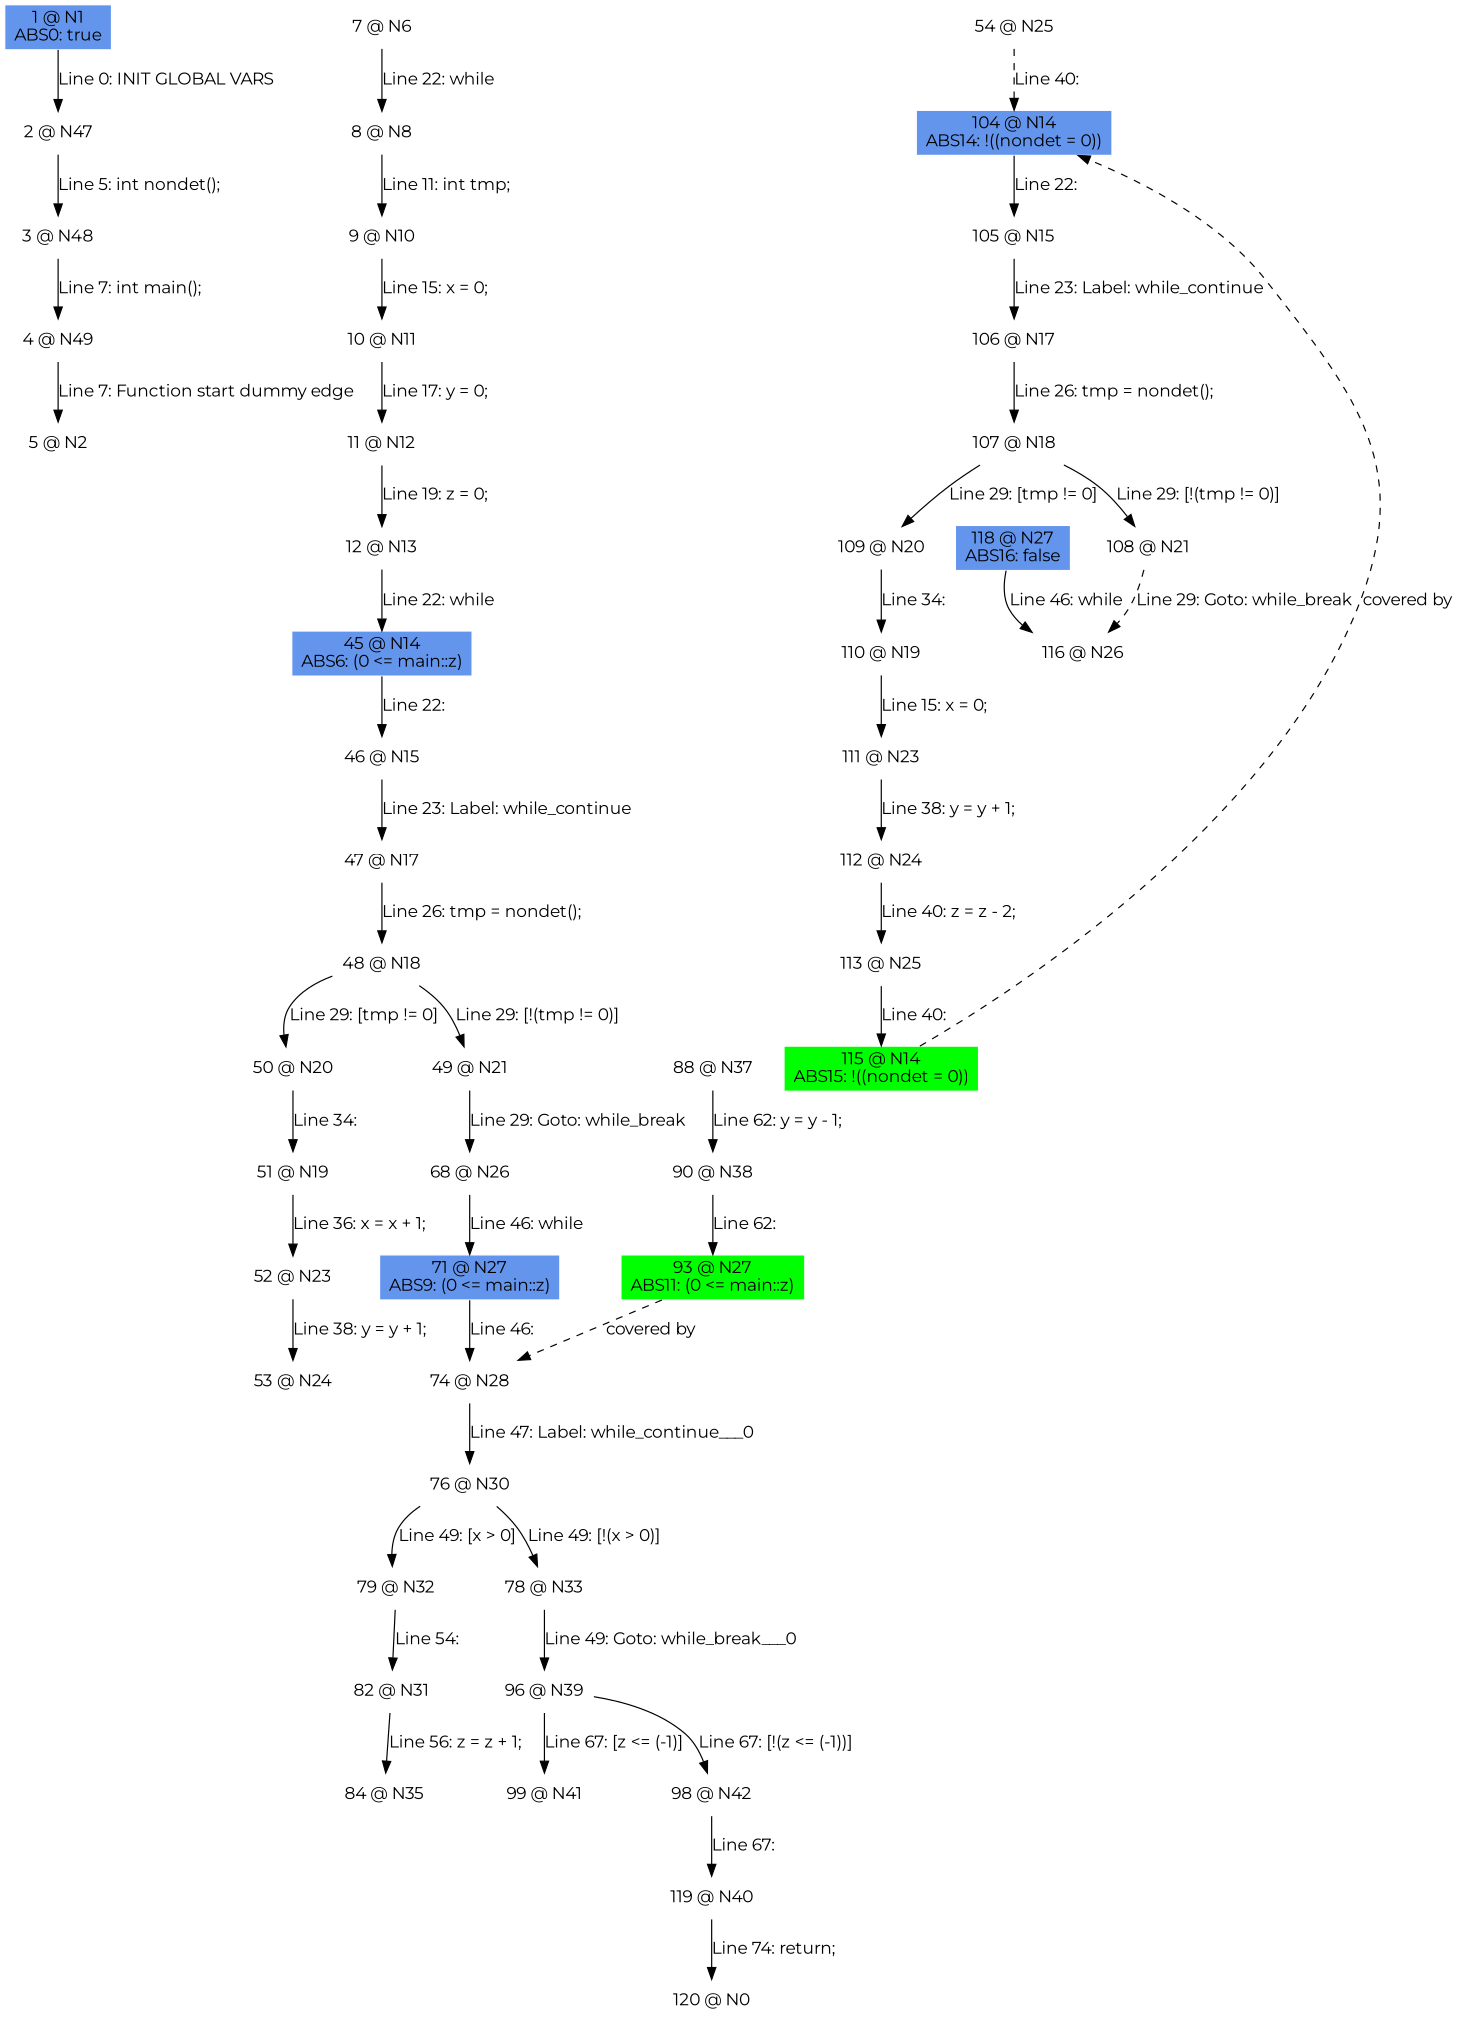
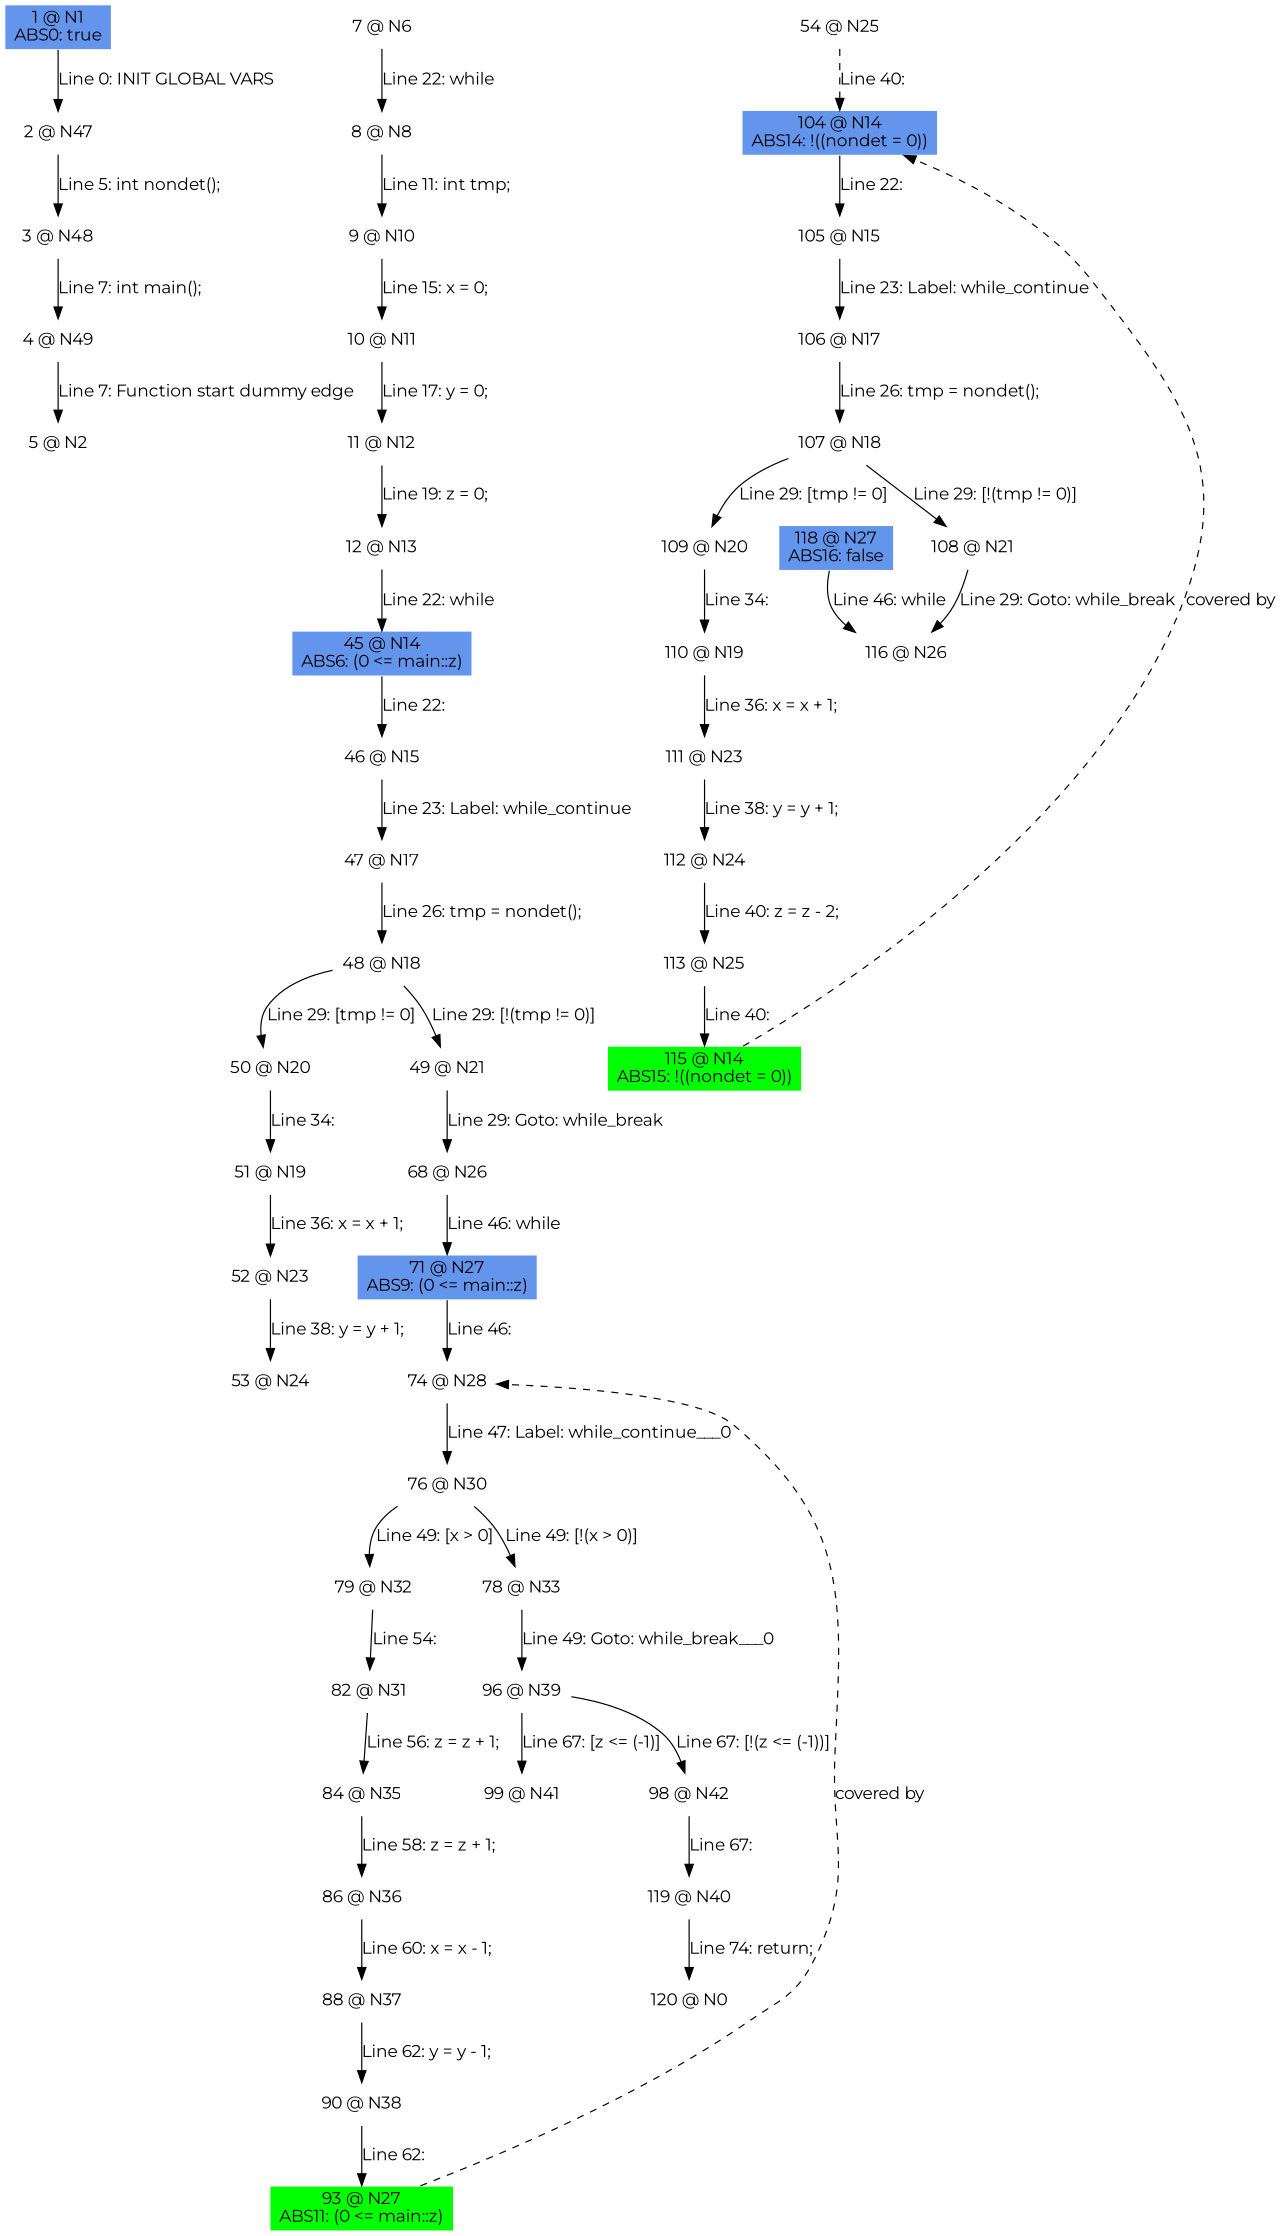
  digraph {
    fontname=Montserrat
    node [color=white fontname=Montserrat shape=box style=filled]
    edge [fontname=Montserrat]
    n1 [fillcolor=cornflowerblue label="1 @ N1\nABS0: true"]
    n2 [label="2 @ N47"]
    n3 [label="3 @ N48"]
    n4 [label="4 @ N49"]
    n5 [label="5 @ N2"]
    n6 [label="7 @ N6"]
    n7 [label="8 @ N8"]
    n8 [label="9 @ N10"]
    n9 [label="10 @ N11"]
    n10 [label="11 @ N12"]
    n11 [label="12 @ N13"]
    n12 [fillcolor=cornflowerblue label="45 @ N14\nABS6: (0 <= main::z)"]
    n13 [label="46 @ N15"]
    n14 [label="47 @ N17"]
    n15 [label="48 @ N18"]
    n16 [label="50 @ N20"]
    n17 [label="49 @ N21"]
    n18 [label="51 @ N19"]
    n19 [label="68 @ N26"]
    n20 [label="52 @ N23"]
    n21 [label="53 @ N24"]
    n22 [label="54 @ N25"]
    n23 [fillcolor=cornflowerblue label="104 @ N14\nABS14: !((nondet = 0))"]
    n24 [label="105 @ N15"]
    n25 [label="106 @ N17"]
    n26 [label="107 @ N18"]
    n27 [label="109 @ N20"]
    n28 [label="108 @ N21"]
    n29 [label="110 @ N19"]
    n30 [label="116 @ N26"]
    n31 [label="111 @ N23"]
    n32 [label="112 @ N24"]
    n33 [label="113 @ N25"]
    n34 [fillcolor=green label="115 @ N14\nABS15: !((nondet = 0))"]
    n35 [fillcolor=cornflowerblue label="118 @ N27\nABS16: false"]
    n36 [fillcolor=cornflowerblue label="71 @ N27\nABS9: (0 <= main::z)"]
    n37 [label="74 @ N28"]
    n38 [label="76 @ N30"]
    n39 [label="79 @ N32"]
    n40 [label="78 @ N33"]
    n41 [label="82 @ N31"]
    n42 [label="96 @ N39"]
    n43 [label="84 @ N35"]
+   n44 [label="86 @ N36"]
    n45 [label="88 @ N37"]
    n46 [label="90 @ N38"]
    n47 [fillcolor=green label="93 @ N27\nABS11: (0 <= main::z)"]
    n48 [label="99 @ N41"]
    n49 [label="98 @ N42"]
    n50 [label="119 @ N40"]
    n51 [label="120 @ N0"]
    n1 -> n2 [label="Line 0: INIT GLOBAL VARS"]
    n2 -> n3 [label="Line 5: int nondet();"]
    n3 -> n4 [label="Line 7: int main();"]
    n4 -> n5 [label="Line 7: Function start dummy edge"]
    n6 -> n7 [label="Line 22: while"]
    n7 -> n8 [label="Line 11: int tmp;"]
    n8 -> n9 [label="Line 15: x = 0;"]
    n9 -> n10 [label="Line 17: y = 0;"]
    n10 -> n11 [label="Line 19: z = 0;"]
    n11 -> n12 [label="Line 22: while"]
    n12 -> n13 [label="Line 22: "]
    n13 -> n14 [label="Line 23: Label: while_continue"]
    n14 -> n15 [label="Line 26: tmp = nondet();"]
    n15 -> n16 [label="Line 29: [tmp != 0]"]
    n15 -> n17 [label="Line 29: [!(tmp != 0)]"]
    n16 -> n18 [label="Line 34: "]
    n17 -> n19 [label="Line 29: Goto: while_break"]
    n18 -> n20 [label="Line 36: x = x + 1;"]
    n19 -> n36 [label="Line 46: while"]
    n20 -> n21 [label="Line 38: y = y + 1;"]
    n22 -> n23 [label="Line 40: " style=dashed]
    n23 -> n24 [label="Line 22: "]
    n24 -> n25 [label="Line 23: Label: while_continue"]
    n25 -> n26 [label="Line 26: tmp = nondet();"]
    n26 -> n27 [label="Line 29: [tmp != 0]"]
    n26 -> n28 [label="Line 29: [!(tmp != 0)]"]
    n27 -> n29 [label="Line 34: "]
-   n28 -> n30 [label="Line 29: Goto: while_break" style=dashed]
-   n29 -> n31 [label="Line 15: x = 0;"]
+   n28 -> n30 [label="Line 29: Goto: while_break"]
+   n29 -> n31 [label="Line 36: x = x + 1;"]
    n31 -> n32 [label="Line 38: y = y + 1;"]
    n32 -> n33 [label="Line 40: z = z - 2;"]
    n33 -> n34 [label="Line 40: "]
    n34 -> n23 [label="covered by" style=dashed weight=0]
    n35 -> n30 [label="Line 46: while"]
    n36 -> n37 [label="Line 46: "]
    n37 -> n38 [label="Line 47: Label: while_continue___0"]
    n38 -> n39 [label="Line 49: [x > 0]"]
    n38 -> n40 [label="Line 49: [!(x > 0)]"]
    n39 -> n41 [label="Line 54: "]
    n40 -> n42 [label="Line 49: Goto: while_break___0"]
    n41 -> n43 [label="Line 56: z = z + 1;"]
    n42 -> n48 [label="Line 67: [z <= (-1)]"]
    n42 -> n49 [label="Line 67: [!(z <= (-1))]"]
+   n43 -> n44 [label="Line 58: z = z + 1;"]
+   n44 -> n45 [label="Line 60: x = x - 1;"]
    n45 -> n46 [label="Line 62: y = y - 1;"]
    n46 -> n47 [label="Line 62: "]
    n47 -> n37 [label="covered by" style=dashed weight=0]
    n49 -> n50 [label="Line 67: "]
    n50 -> n51 [label="Line 74: return;"]
  }
